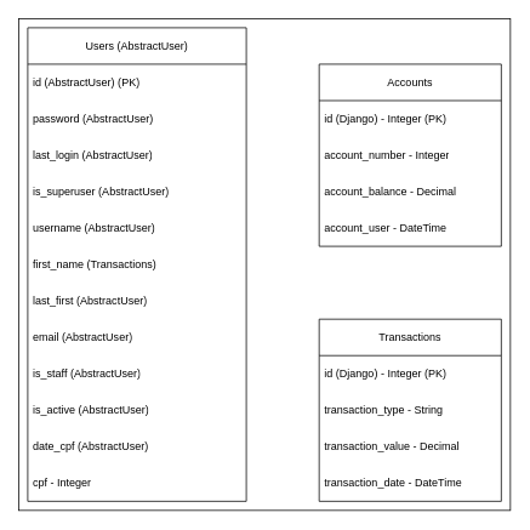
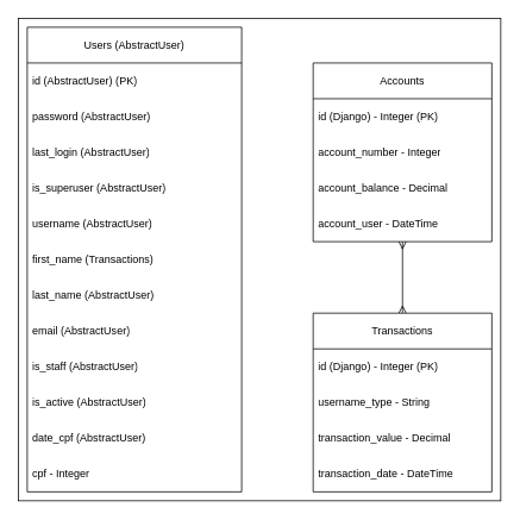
  <mxCell id="0" />
  <mxCell id="1" parent="0" />
  <mxCell id="2" value="" style="rounded=0;whiteSpace=wrap;html=1;fillColor=none;" parent="1" vertex="1"><mxGeometry x="20" y="20" width="540" height="540" as="geometry" /></mxCell>
  <mxCell id="3" value="Users (AbstractUser)" style="swimlane;fontStyle=0;childLayout=stackLayout;horizontal=1;startSize=40;horizontalStack=0;resizeParent=1;resizeParentMax=0;resizeLast=0;collapsible=1;marginBottom=0;whiteSpace=wrap;html=1;" parent="1" vertex="1"><mxGeometry x="30" y="30" width="240" height="520" as="geometry" /></mxCell>
  <mxCell id="4" value="id (AbstractUser) (PK)" style="text;strokeColor=none;fillColor=none;align=left;verticalAlign=middle;spacingLeft=4;spacingRight=4;overflow=hidden;points=[[0,0.5],[1,0.5]];portConstraint=eastwest;rotatable=0;whiteSpace=wrap;html=1;" parent="3" vertex="1"><mxGeometry y="40" width="240" height="40" as="geometry" /></mxCell>
  <mxCell id="5" value="password (AbstractUser)&amp;nbsp;" style="text;strokeColor=none;fillColor=none;align=left;verticalAlign=middle;spacingLeft=4;spacingRight=4;overflow=hidden;points=[[0,0.5],[1,0.5]];portConstraint=eastwest;rotatable=0;whiteSpace=wrap;html=1;" parent="3" vertex="1"><mxGeometry y="80" width="240" height="40" as="geometry" /></mxCell>
  <mxCell id="6" value="last_login (AbstractUser)" style="text;strokeColor=none;fillColor=none;align=left;verticalAlign=middle;spacingLeft=4;spacingRight=4;overflow=hidden;points=[[0,0.5],[1,0.5]];portConstraint=eastwest;rotatable=0;whiteSpace=wrap;html=1;" parent="3" vertex="1"><mxGeometry y="120" width="240" height="40" as="geometry" /></mxCell>
  <mxCell id="7" value="&lt;div&gt;&lt;span style=&quot;background-color: transparent; color: light-dark(rgb(0, 0, 0), rgb(255, 255, 255));&quot;&gt;is_superuser (AbstractUser)&lt;/span&gt;&lt;br&gt;&lt;/div&gt;" style="text;strokeColor=none;fillColor=none;align=left;verticalAlign=middle;spacingLeft=4;spacingRight=4;overflow=hidden;points=[[0,0.5],[1,0.5]];portConstraint=eastwest;rotatable=0;whiteSpace=wrap;html=1;" parent="3" vertex="1"><mxGeometry y="160" width="240" height="40" as="geometry" /></mxCell>
  <mxCell id="8" value="username (AbstractUser)" style="text;strokeColor=none;fillColor=none;align=left;verticalAlign=middle;spacingLeft=4;spacingRight=4;overflow=hidden;points=[[0,0.5],[1,0.5]];portConstraint=eastwest;rotatable=0;whiteSpace=wrap;html=1;" parent="3" vertex="1"><mxGeometry y="200" width="240" height="40" as="geometry" /></mxCell>
  <mxCell id="9" value="first_name (Transactions)" style="text;strokeColor=none;fillColor=none;align=left;verticalAlign=middle;spacingLeft=4;spacingRight=4;overflow=hidden;points=[[0,0.5],[1,0.5]];portConstraint=eastwest;rotatable=0;whiteSpace=wrap;html=1;" parent="3" vertex="1"><mxGeometry y="240" width="240" height="40" as="geometry" /></mxCell>
- <mxCell id="10" value="last_first (AbstractUser)" style="text;strokeColor=none;fillColor=none;align=left;verticalAlign=middle;spacingLeft=4;spacingRight=4;overflow=hidden;points=[[0,0.5],[1,0.5]];portConstraint=eastwest;rotatable=0;whiteSpace=wrap;html=1;" vertex="1" parent="3"><mxGeometry y="280" width="240" height="40" as="geometry" /></mxCell>
+ <mxCell id="10" value="last_name (AbstractUser)" style="text;strokeColor=none;fillColor=none;align=left;verticalAlign=middle;spacingLeft=4;spacingRight=4;overflow=hidden;points=[[0,0.5],[1,0.5]];portConstraint=eastwest;rotatable=0;whiteSpace=wrap;html=1;" vertex="1" parent="3"><mxGeometry y="280" width="240" height="40" as="geometry" /></mxCell>
  <mxCell id="11" value="email (AbstractUser)" style="text;strokeColor=none;fillColor=none;align=left;verticalAlign=middle;spacingLeft=4;spacingRight=4;overflow=hidden;points=[[0,0.5],[1,0.5]];portConstraint=eastwest;rotatable=0;whiteSpace=wrap;html=1;" vertex="1" parent="3"><mxGeometry y="320" width="240" height="40" as="geometry" /></mxCell>
  <mxCell id="12" value="is_staff (AbstractUser)" style="text;strokeColor=none;fillColor=none;align=left;verticalAlign=middle;spacingLeft=4;spacingRight=4;overflow=hidden;points=[[0,0.5],[1,0.5]];portConstraint=eastwest;rotatable=0;whiteSpace=wrap;html=1;" vertex="1" parent="3"><mxGeometry y="360" width="240" height="40" as="geometry" /></mxCell>
  <mxCell id="13" value="is_active (AbstractUser)" style="text;strokeColor=none;fillColor=none;align=left;verticalAlign=middle;spacingLeft=4;spacingRight=4;overflow=hidden;points=[[0,0.5],[1,0.5]];portConstraint=eastwest;rotatable=0;whiteSpace=wrap;html=1;" vertex="1" parent="3"><mxGeometry y="400" width="240" height="40" as="geometry" /></mxCell>
  <mxCell id="14" value="date_cpf (AbstractUser)" style="text;strokeColor=none;fillColor=none;align=left;verticalAlign=middle;spacingLeft=4;spacingRight=4;overflow=hidden;points=[[0,0.5],[1,0.5]];portConstraint=eastwest;rotatable=0;whiteSpace=wrap;html=1;" vertex="1" parent="3"><mxGeometry y="440" width="240" height="40" as="geometry" /></mxCell>
  <mxCell id="15" value="cpf - Integer" style="text;strokeColor=none;fillColor=none;align=left;verticalAlign=middle;spacingLeft=4;spacingRight=4;overflow=hidden;points=[[0,0.5],[1,0.5]];portConstraint=eastwest;rotatable=0;whiteSpace=wrap;html=1;" parent="3" vertex="1"><mxGeometry y="480" width="240" height="40" as="geometry" /></mxCell>
+ <mxCell id="16" style="edgeStyle=orthogonalEdgeStyle;rounded=0;orthogonalLoop=1;jettySize=auto;html=1;entryX=0.5;entryY=0;entryDx=0;entryDy=0;endArrow=ERmany;endFill=0;startArrow=ERmany;startFill=0;" parent="1" source="17" target="22" edge="1"><mxGeometry relative="1" as="geometry" /></mxCell>
  <mxCell id="17" value="Accounts" style="swimlane;fontStyle=0;childLayout=stackLayout;horizontal=1;startSize=40;horizontalStack=0;resizeParent=1;resizeParentMax=0;resizeLast=0;collapsible=1;marginBottom=0;whiteSpace=wrap;html=1;" parent="1" vertex="1"><mxGeometry x="350" y="70" width="200" height="200" as="geometry" /></mxCell>
  <mxCell id="18" value="id (Django) - Integer (PK)" style="text;strokeColor=none;fillColor=none;align=left;verticalAlign=middle;spacingLeft=4;spacingRight=4;overflow=hidden;points=[[0,0.5],[1,0.5]];portConstraint=eastwest;rotatable=0;whiteSpace=wrap;html=1;" parent="17" vertex="1"><mxGeometry y="40" width="200" height="40" as="geometry" /></mxCell>
  <mxCell id="19" value="account_number - Integer" style="text;strokeColor=none;fillColor=none;align=left;verticalAlign=middle;spacingLeft=4;spacingRight=4;overflow=hidden;points=[[0,0.5],[1,0.5]];portConstraint=eastwest;rotatable=0;whiteSpace=wrap;html=1;" parent="17" vertex="1"><mxGeometry y="80" width="200" height="40" as="geometry" /></mxCell>
  <mxCell id="20" value="account_balance - Decimal" style="text;strokeColor=none;fillColor=none;align=left;verticalAlign=middle;spacingLeft=4;spacingRight=4;overflow=hidden;points=[[0,0.5],[1,0.5]];portConstraint=eastwest;rotatable=0;whiteSpace=wrap;html=1;" parent="17" vertex="1"><mxGeometry y="120" width="200" height="40" as="geometry" /></mxCell>
  <mxCell id="21" value="account_user - DateTime" style="text;strokeColor=none;fillColor=none;align=left;verticalAlign=middle;spacingLeft=4;spacingRight=4;overflow=hidden;points=[[0,0.5],[1,0.5]];portConstraint=eastwest;rotatable=0;whiteSpace=wrap;html=1;" parent="17" vertex="1"><mxGeometry y="160" width="200" height="40" as="geometry" /></mxCell>
  <mxCell id="22" value="Transactions" style="swimlane;fontStyle=0;childLayout=stackLayout;horizontal=1;startSize=40;horizontalStack=0;resizeParent=1;resizeParentMax=0;resizeLast=0;collapsible=1;marginBottom=0;whiteSpace=wrap;html=1;" parent="1" vertex="1"><mxGeometry x="350" y="350" width="200" height="200" as="geometry" /></mxCell>
  <mxCell id="23" value="id (Django) - Integer (PK)" style="text;strokeColor=none;fillColor=none;align=left;verticalAlign=middle;spacingLeft=4;spacingRight=4;overflow=hidden;points=[[0,0.5],[1,0.5]];portConstraint=eastwest;rotatable=0;whiteSpace=wrap;html=1;" parent="22" vertex="1"><mxGeometry y="40" width="200" height="40" as="geometry" /></mxCell>
- <mxCell id="24" value="transaction_type - String" style="text;strokeColor=none;fillColor=none;align=left;verticalAlign=middle;spacingLeft=4;spacingRight=4;overflow=hidden;points=[[0,0.5],[1,0.5]];portConstraint=eastwest;rotatable=0;whiteSpace=wrap;html=1;" parent="22" vertex="1"><mxGeometry y="80" width="200" height="40" as="geometry" /></mxCell>
+ <mxCell id="24" value="username_type - String" style="text;strokeColor=none;fillColor=none;align=left;verticalAlign=middle;spacingLeft=4;spacingRight=4;overflow=hidden;points=[[0,0.5],[1,0.5]];portConstraint=eastwest;rotatable=0;whiteSpace=wrap;html=1;" parent="22" vertex="1"><mxGeometry y="80" width="200" height="40" as="geometry" /></mxCell>
  <mxCell id="25" value="transaction_value - Decimal" style="text;strokeColor=none;fillColor=none;align=left;verticalAlign=middle;spacingLeft=4;spacingRight=4;overflow=hidden;points=[[0,0.5],[1,0.5]];portConstraint=eastwest;rotatable=0;whiteSpace=wrap;html=1;" parent="22" vertex="1"><mxGeometry y="120" width="200" height="40" as="geometry" /></mxCell>
  <mxCell id="26" value="transaction_date - DateTime" style="text;strokeColor=none;fillColor=none;align=left;verticalAlign=middle;spacingLeft=4;spacingRight=4;overflow=hidden;points=[[0,0.5],[1,0.5]];portConstraint=eastwest;rotatable=0;whiteSpace=wrap;html=1;" parent="22" vertex="1"><mxGeometry y="160" width="200" height="40" as="geometry" /></mxCell>
